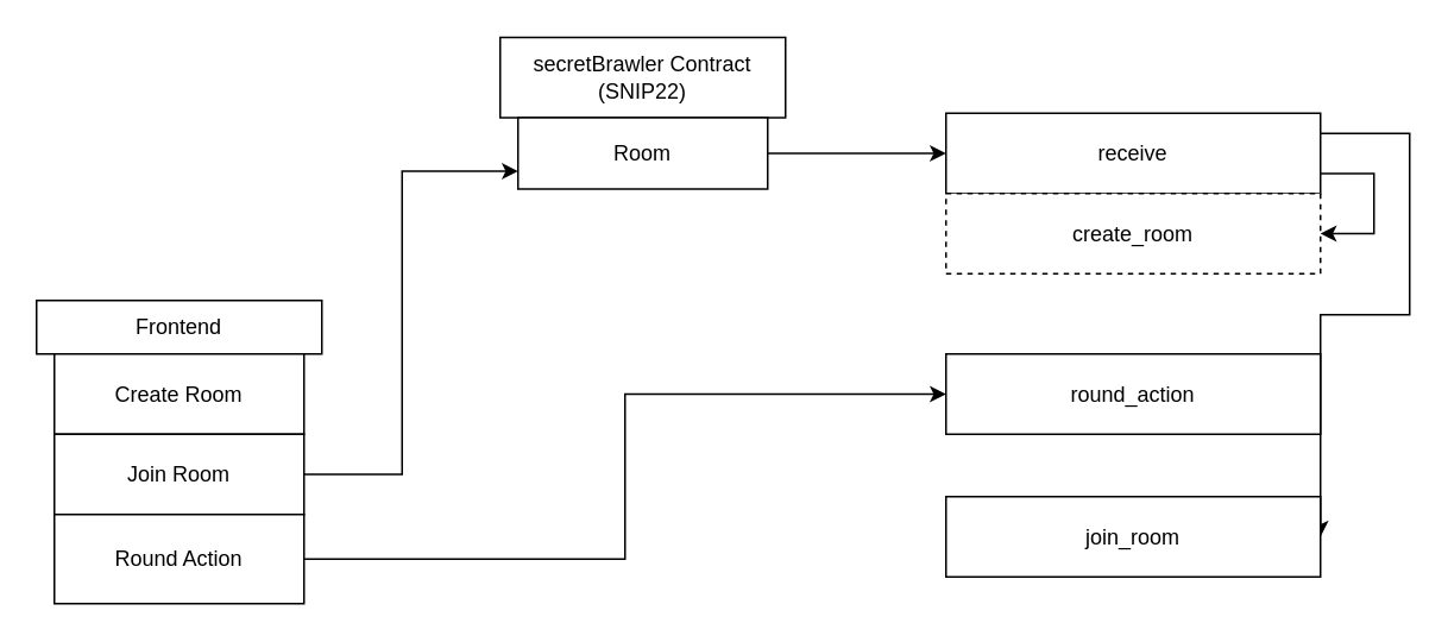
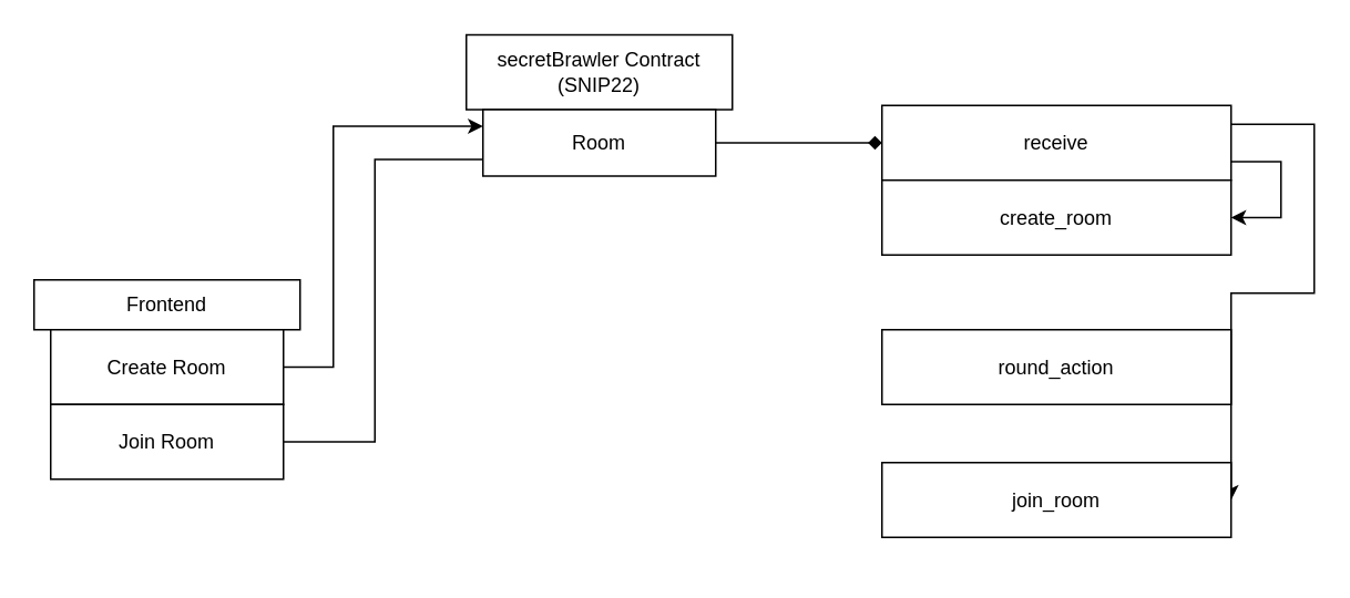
  <mxCell id="0" />
  <mxCell id="1" parent="0" />
  <mxCell id="2" value="secretBrawler Contract&lt;br&gt;(SNIP22)" style="rounded=0;whiteSpace=wrap;html=1;" vertex="1" parent="1"><mxGeometry x="280" y="20.5" width="160" height="45" as="geometry" /></mxCell>
  <mxCell id="3" style="edgeStyle=orthogonalEdgeStyle;rounded=0;orthogonalLoop=1;jettySize=auto;html=1;exitX=1;exitY=0.75;exitDx=0;exitDy=0;entryX=1;entryY=0.5;entryDx=0;entryDy=0;" edge="1" parent="1" source="5" target="15"><mxGeometry relative="1" as="geometry"><Array as="points"><mxPoint x="770" y="97" /><mxPoint x="770" y="131" /></Array></mxGeometry></mxCell>
  <mxCell id="4" style="edgeStyle=orthogonalEdgeStyle;rounded=0;orthogonalLoop=1;jettySize=auto;html=1;exitX=1;exitY=0.25;exitDx=0;exitDy=0;entryX=1;entryY=0.5;entryDx=0;entryDy=0;" edge="1" parent="1" source="5" target="16"><mxGeometry relative="1" as="geometry"><Array as="points"><mxPoint x="790" y="74" /><mxPoint x="790" y="176" /></Array></mxGeometry></mxCell>
  <mxCell id="5" value="receive" style="rounded=0;whiteSpace=wrap;html=1;" vertex="1" parent="1"><mxGeometry x="530" y="63" width="210" height="45" as="geometry" /></mxCell>
- <mxCell id="6" style="edgeStyle=orthogonalEdgeStyle;rounded=0;orthogonalLoop=1;jettySize=auto;html=1;exitX=1;exitY=0.5;exitDx=0;exitDy=0;entryX=0;entryY=0.5;entryDx=0;entryDy=0;" edge="1" parent="1" source="7" target="5"><mxGeometry relative="1" as="geometry" /></mxCell>
+ <mxCell id="6" style="edgeStyle=orthogonalEdgeStyle;rounded=0;orthogonalLoop=1;jettySize=auto;html=1;exitX=1;exitY=0.5;exitDx=0;exitDy=0;entryX=0;entryY=0.5;entryDx=0;entryDy=0;endArrow=diamond;" edge="1" parent="1" source="7" target="5"><mxGeometry relative="1" as="geometry" /></mxCell>
  <mxCell id="7" value="Room" style="rounded=0;whiteSpace=wrap;html=1;" vertex="1" parent="1"><mxGeometry x="290" y="65.5" width="140" height="40" as="geometry" /></mxCell>
  <mxCell id="8" value="Frontend" style="rounded=0;whiteSpace=wrap;html=1;" vertex="1" parent="1"><mxGeometry x="20" y="168" width="160" height="30" as="geometry" /></mxCell>
+ <mxCell id="9" style="edgeStyle=orthogonalEdgeStyle;rounded=0;orthogonalLoop=1;jettySize=auto;html=1;exitX=1;exitY=0.5;exitDx=0;exitDy=0;entryX=0;entryY=0.25;entryDx=0;entryDy=0;" edge="1" parent="1" source="10" target="7"><mxGeometry relative="1" as="geometry"><Array as="points"><mxPoint x="200" y="221" /><mxPoint x="200" y="76" /></Array></mxGeometry></mxCell>
  <mxCell id="10" value="Create Room" style="rounded=0;whiteSpace=wrap;html=1;" vertex="1" parent="1"><mxGeometry x="30" y="198" width="140" height="45" as="geometry" /></mxCell>
- <mxCell id="11" style="edgeStyle=orthogonalEdgeStyle;rounded=0;orthogonalLoop=1;jettySize=auto;html=1;exitX=1;exitY=0.5;exitDx=0;exitDy=0;entryX=0;entryY=0.75;entryDx=0;entryDy=0;" edge="1" parent="1" source="12" target="7"><mxGeometry relative="1" as="geometry"><Array as="points"><mxPoint x="225" y="266" /><mxPoint x="225" y="96" /></Array></mxGeometry></mxCell>
+ <mxCell id="11" style="edgeStyle=orthogonalEdgeStyle;rounded=0;orthogonalLoop=1;jettySize=auto;html=1;exitX=1;exitY=0.5;exitDx=0;exitDy=0;entryX=0;entryY=0.75;entryDx=0;entryDy=0;endArrow=none;" edge="1" parent="1" source="12" target="7"><mxGeometry relative="1" as="geometry"><Array as="points"><mxPoint x="225" y="266" /><mxPoint x="225" y="96" /></Array></mxGeometry></mxCell>
  <mxCell id="12" value="Join Room" style="rounded=0;whiteSpace=wrap;html=1;" vertex="1" parent="1"><mxGeometry x="30" y="243" width="140" height="45" as="geometry" /></mxCell>
- <mxCell id="13" style="edgeStyle=orthogonalEdgeStyle;rounded=0;orthogonalLoop=1;jettySize=auto;html=1;exitX=1;exitY=0.5;exitDx=0;exitDy=0;entryX=0;entryY=0.5;entryDx=0;entryDy=0;" edge="1" parent="1" source="14" target="17"><mxGeometry relative="1" as="geometry" /></mxCell>
- <mxCell id="14" value="Round Action" style="rounded=0;whiteSpace=wrap;html=1;" vertex="1" parent="1"><mxGeometry x="30" y="288" width="140" height="50" as="geometry" /></mxCell>
- <mxCell id="15" value="create_room" style="rounded=0;whiteSpace=wrap;html=1;dashed=1;" vertex="1" parent="1"><mxGeometry x="530" y="108" width="210" height="45" as="geometry" /></mxCell>
+ <mxCell id="15" value="create_room" style="rounded=0;whiteSpace=wrap;html=1;" vertex="1" parent="1"><mxGeometry x="530" y="108" width="210" height="45" as="geometry" /></mxCell>
  <mxCell id="16" value="join_room" style="rounded=0;whiteSpace=wrap;html=1;" vertex="1" parent="1"><mxGeometry x="530" y="278" width="210" height="45" as="geometry" /></mxCell>
  <mxCell id="17" value="round_action" style="rounded=0;whiteSpace=wrap;html=1;" vertex="1" parent="1"><mxGeometry x="530" y="198" width="210" height="45" as="geometry" /></mxCell>
